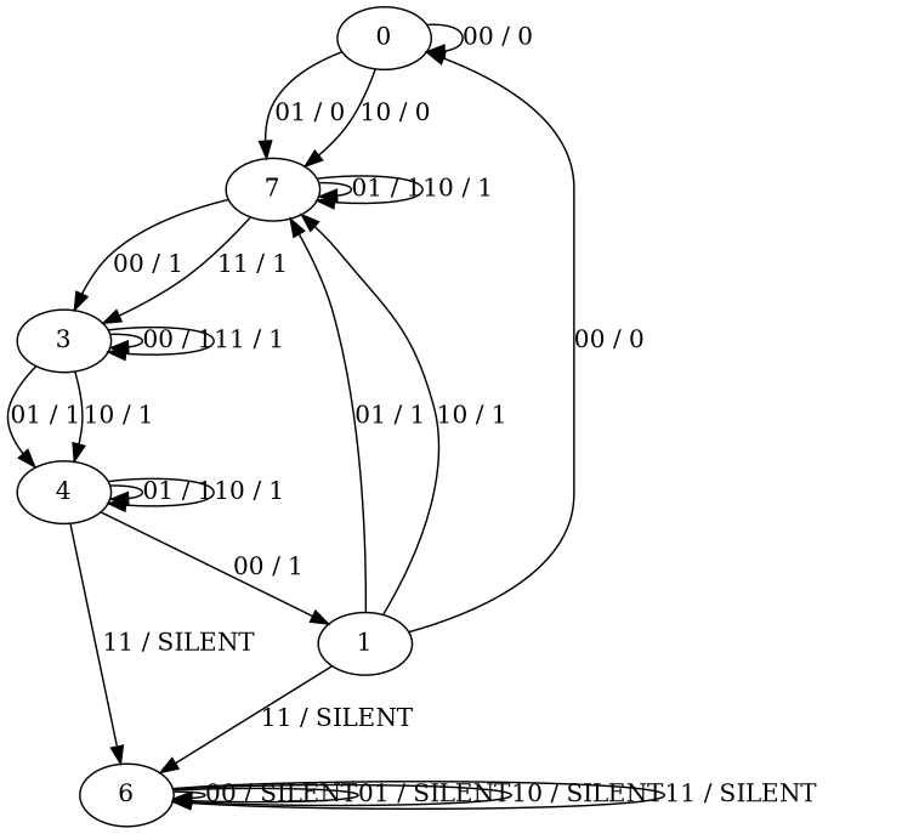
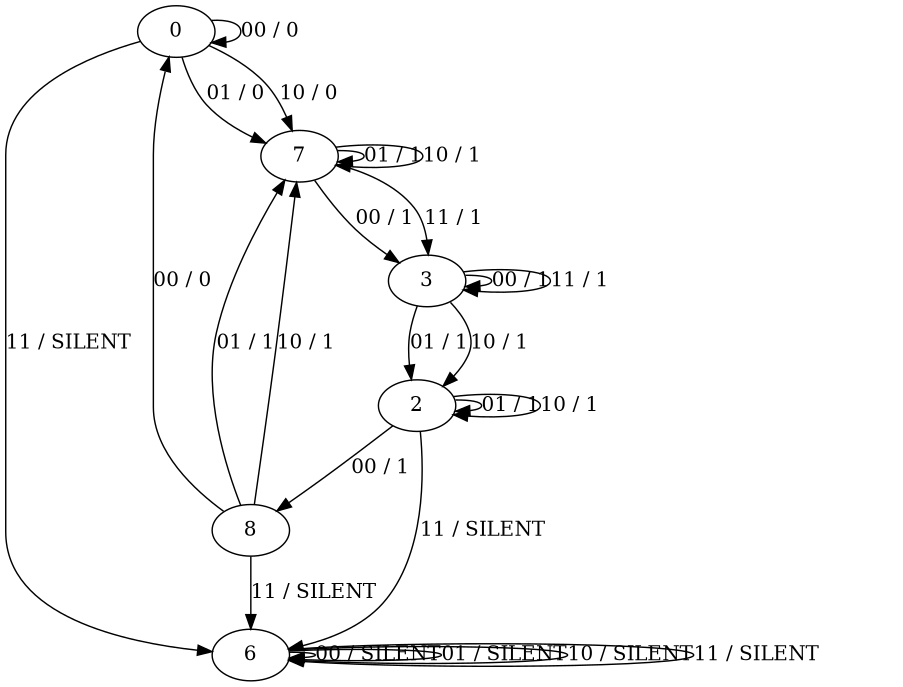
  digraph {
    0
    n2 [label=7]
    n3 [label=6]
    3
-   1
-   4
+   1 [label=8]
+   4 [label=2]
    0 -> 0 [label="00 / 0"]
    0 -> n2 [label="01 / 0"]
    0 -> n2 [label="10 / 0"]
+   0 -> n3 [label="11 / SILENT"]
    n2 -> n2 [label="01 / 1"]
    n2 -> n2 [label="10 / 1"]
    n2 -> 3 [label="00 / 1"]
    n2 -> 3 [label="11 / 1"]
    n3 -> n3 [label="00 / SILENT"]
    n3 -> n3 [label="01 / SILENT"]
    n3 -> n3 [label="10 / SILENT"]
    n3 -> n3 [label="11 / SILENT"]
    3 -> 3 [label="00 / 1"]
    3 -> 3 [label="11 / 1"]
    3 -> 4 [label="01 / 1"]
    3 -> 4 [label="10 / 1"]
    1 -> 0 [label="00 / 0"]
    1 -> n2 [label="01 / 1"]
    1 -> n2 [label="10 / 1"]
    1 -> n3 [label="11 / SILENT"]
    4 -> n3 [label="11 / SILENT"]
    4 -> 1 [label="00 / 1"]
    4 -> 4 [label="01 / 1"]
    4 -> 4 [label="10 / 1"]
  }
